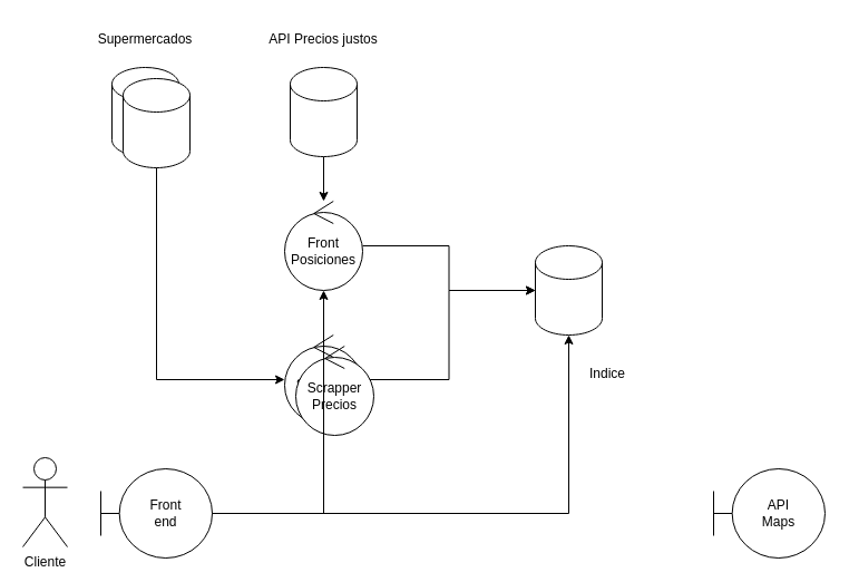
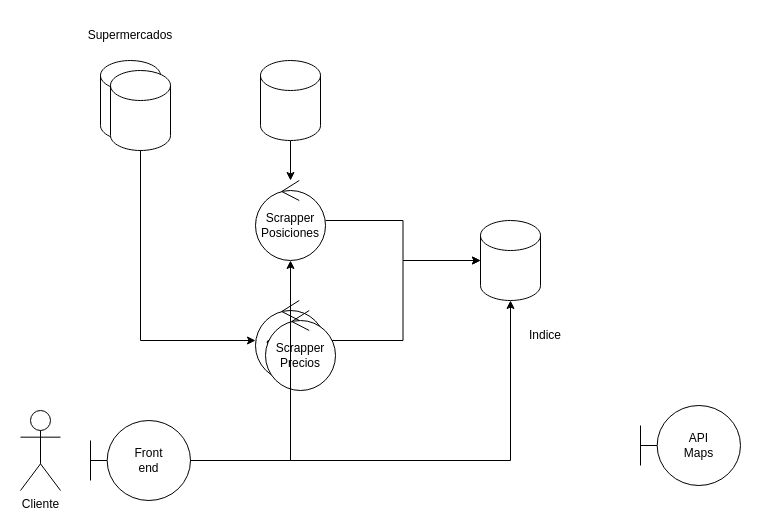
  <mxCell id="0" />
  <mxCell id="1" parent="0" />
  <mxCell id="2" value="" style="shape=cylinder3;whiteSpace=wrap;html=1;boundedLbl=1;backgroundOutline=1;size=15;" vertex="1" parent="1"><mxGeometry x="100" y="60" width="60" height="80" as="geometry" /></mxCell>
  <mxCell id="3" value="" style="shape=cylinder3;whiteSpace=wrap;html=1;boundedLbl=1;backgroundOutline=1;size=15;" vertex="1" parent="1"><mxGeometry x="110" y="70" width="60" height="80" as="geometry" /></mxCell>
  <mxCell id="4" value="&lt;div&gt;Supermercados&lt;/div&gt;" style="text;html=1;strokeColor=none;fillColor=none;align=center;verticalAlign=middle;whiteSpace=wrap;rounded=0;" vertex="1" parent="1"><mxGeometry x="80" y="20" width="100" height="30" as="geometry" /></mxCell>
  <mxCell id="5" value="" style="edgeStyle=orthogonalEdgeStyle;rounded=0;orthogonalLoop=1;jettySize=auto;html=1;" edge="1" parent="1" source="6" target="13"><mxGeometry relative="1" as="geometry" /></mxCell>
  <mxCell id="6" value="" style="shape=cylinder3;whiteSpace=wrap;html=1;boundedLbl=1;backgroundOutline=1;size=15;" vertex="1" parent="1"><mxGeometry x="260" y="60" width="60" height="80" as="geometry" /></mxCell>
- <mxCell id="7" value="API Precios justos" style="text;html=1;strokeColor=none;fillColor=none;align=center;verticalAlign=middle;whiteSpace=wrap;rounded=0;" vertex="1" parent="1"><mxGeometry x="240" y="20" width="100" height="30" as="geometry" /></mxCell>
  <mxCell id="8" value="Scrapper" style="ellipse;shape=umlControl;whiteSpace=wrap;html=1;" vertex="1" parent="1"><mxGeometry x="255" y="300" width="70" height="80" as="geometry" /></mxCell>
  <mxCell id="9" value="" style="endArrow=classic;html=1;rounded=0;exitX=0.5;exitY=1;exitDx=0;exitDy=0;exitPerimeter=0;" edge="1" parent="1" source="3" target="8"><mxGeometry width="50" height="50" relative="1" as="geometry"><mxPoint x="10" y="300" as="sourcePoint" /><mxPoint x="70" y="290" as="targetPoint" /><Array as="points"><mxPoint x="140" y="340" /></Array></mxGeometry></mxCell>
  <mxCell id="10" value="" style="edgeStyle=orthogonalEdgeStyle;rounded=0;orthogonalLoop=1;jettySize=auto;html=1;" edge="1" parent="1" source="8" target="14"><mxGeometry relative="1" as="geometry" /></mxCell>
  <mxCell id="11" value="&lt;div&gt;Scrapper&lt;/div&gt;Precios" style="ellipse;shape=umlControl;whiteSpace=wrap;html=1;" vertex="1" parent="1"><mxGeometry x="265" y="310" width="70" height="80" as="geometry" /></mxCell>
  <mxCell id="12" value="" style="edgeStyle=orthogonalEdgeStyle;rounded=0;orthogonalLoop=1;jettySize=auto;html=1;" edge="1" parent="1" source="13" target="14"><mxGeometry relative="1" as="geometry"><mxPoint x="380" y="220" as="targetPoint" /></mxGeometry></mxCell>
- <mxCell id="13" value="&lt;div&gt;Front&lt;/div&gt;Posiciones" style="ellipse;shape=umlControl;whiteSpace=wrap;html=1;" vertex="1" parent="1"><mxGeometry x="255" y="180" width="70" height="80" as="geometry" /></mxCell>
+ <mxCell id="13" value="&lt;div&gt;Scrapper&lt;/div&gt;Posiciones" style="ellipse;shape=umlControl;whiteSpace=wrap;html=1;" vertex="1" parent="1"><mxGeometry x="255" y="180" width="70" height="80" as="geometry" /></mxCell>
  <mxCell id="14" value="" style="shape=cylinder3;whiteSpace=wrap;html=1;boundedLbl=1;backgroundOutline=1;size=15;" vertex="1" parent="1"><mxGeometry x="480" y="220" width="60" height="80" as="geometry" /></mxCell>
  <mxCell id="15" value="Indice" style="text;html=1;strokeColor=none;fillColor=none;align=center;verticalAlign=middle;whiteSpace=wrap;rounded=0;" vertex="1" parent="1"><mxGeometry x="495" y="320" width="100" height="30" as="geometry" /></mxCell>
  <mxCell id="16" value="&lt;div&gt;Cliente&lt;/div&gt;" style="shape=umlActor;verticalLabelPosition=bottom;verticalAlign=top;html=1;outlineConnect=0;" vertex="1" parent="1"><mxGeometry x="20" y="410" width="40" height="80" as="geometry" /></mxCell>
  <mxCell id="17" value="" style="edgeStyle=orthogonalEdgeStyle;rounded=0;orthogonalLoop=1;jettySize=auto;html=1;" edge="1" parent="1" source="18" target="14"><mxGeometry relative="1" as="geometry" /></mxCell>
  <mxCell id="18" value="&lt;div&gt;Front&lt;/div&gt;&lt;div&gt;end&lt;br&gt;&lt;/div&gt;" style="shape=umlBoundary;whiteSpace=wrap;html=1;" vertex="1" parent="1"><mxGeometry x="90" y="420" width="100" height="80" as="geometry" /></mxCell>
- <mxCell id="19" value="&lt;div&gt;API&lt;/div&gt;&lt;div&gt;Maps&lt;/div&gt;" style="shape=umlBoundary;whiteSpace=wrap;html=1;" vertex="1" parent="1"><mxGeometry x="640" y="420" width="100" height="80" as="geometry" /></mxCell>
+ <mxCell id="19" value="&lt;div&gt;API&lt;/div&gt;&lt;div&gt;Maps&lt;/div&gt;" style="shape=umlBoundary;whiteSpace=wrap;html=1;" vertex="1" parent="1"><mxGeometry x="640" y="405" width="100" height="80" as="geometry" /></mxCell>
  <mxCell id="20" value="" style="edgeStyle=orthogonalEdgeStyle;rounded=0;orthogonalLoop=1;jettySize=auto;html=1;" edge="1" parent="1" source="18" target="13"><mxGeometry relative="1" as="geometry"><mxPoint x="200" y="470" as="sourcePoint" /><mxPoint x="520" y="310" as="targetPoint" /></mxGeometry></mxCell>
